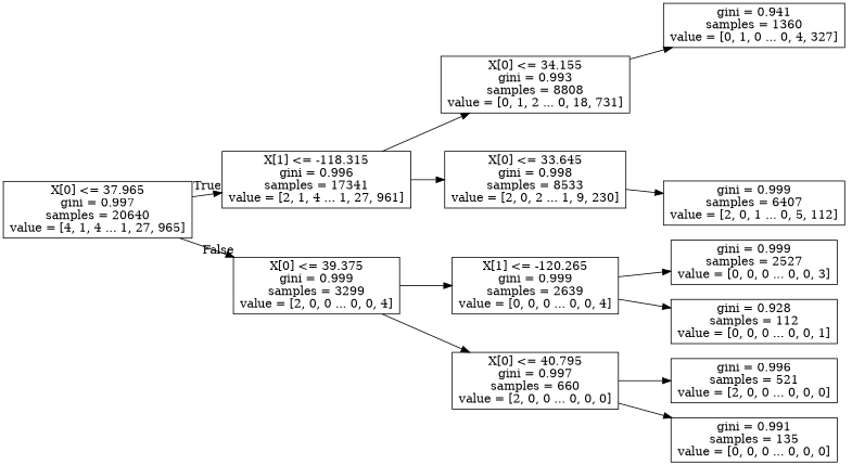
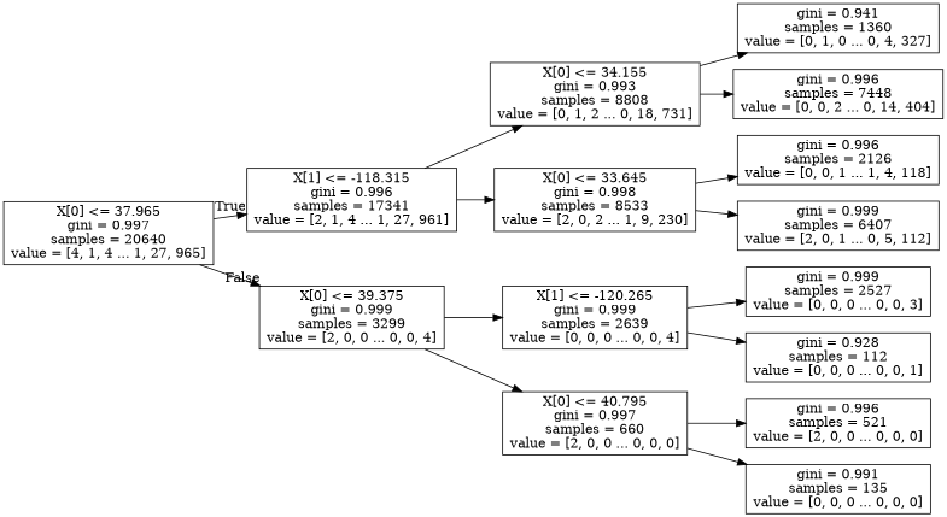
  digraph {
    rankdir=LR
    node [shape=box]
    n1 [label="X[0] <= 37.965\ngini = 0.997\nsamples = 20640\nvalue = [4, 1, 4 ... 1, 27, 965]"]
    n2 [label="X[1] <= -118.315\ngini = 0.996\nsamples = 17341\nvalue = [2, 1, 4 ... 1, 27, 961]"]
    n3 [label="X[0] <= 39.375\ngini = 0.999\nsamples = 3299\nvalue = [2, 0, 0 ... 0, 0, 4]"]
    n4 [label="X[0] <= 34.155\ngini = 0.993\nsamples = 8808\nvalue = [0, 1, 2 ... 0, 18, 731]"]
    n5 [label="X[0] <= 33.645\ngini = 0.998\nsamples = 8533\nvalue = [2, 0, 2 ... 1, 9, 230]"]
    n6 [label="X[1] <= -120.265\ngini = 0.999\nsamples = 2639\nvalue = [0, 0, 0 ... 0, 0, 4]"]
    n7 [label="X[0] <= 40.795\ngini = 0.997\nsamples = 660\nvalue = [2, 0, 0 ... 0, 0, 0]"]
    n8 [label="gini = 0.941\nsamples = 1360\nvalue = [0, 1, 0 ... 0, 4, 327]"]
+   n9 [label="gini = 0.996\nsamples = 7448\nvalue = [0, 0, 2 ... 0, 14, 404]"]
+   n10 [label="gini = 0.996\nsamples = 2126\nvalue = [0, 0, 1 ... 1, 4, 118]"]
    n11 [label="gini = 0.999\nsamples = 6407\nvalue = [2, 0, 1 ... 0, 5, 112]"]
    n12 [label="gini = 0.999\nsamples = 2527\nvalue = [0, 0, 0 ... 0, 0, 3]"]
    n13 [label="gini = 0.928\nsamples = 112\nvalue = [0, 0, 0 ... 0, 0, 1]"]
    n14 [label="gini = 0.996\nsamples = 521\nvalue = [2, 0, 0 ... 0, 0, 0]"]
    n15 [label="gini = 0.991\nsamples = 135\nvalue = [0, 0, 0 ... 0, 0, 0]"]
    n1 -> n2 [headlabel=True labelangle=45 labeldistance=2.5]
    n1 -> n3 [headlabel=False labelangle=-45 labeldistance=2.5]
    n2 -> n4
    n2 -> n5
    n3 -> n6
    n3 -> n7
    n4 -> n8
+   n4 -> n9
+   n5 -> n10
    n5 -> n11
    n6 -> n12
    n6 -> n13
    n7 -> n14
    n7 -> n15
  }
